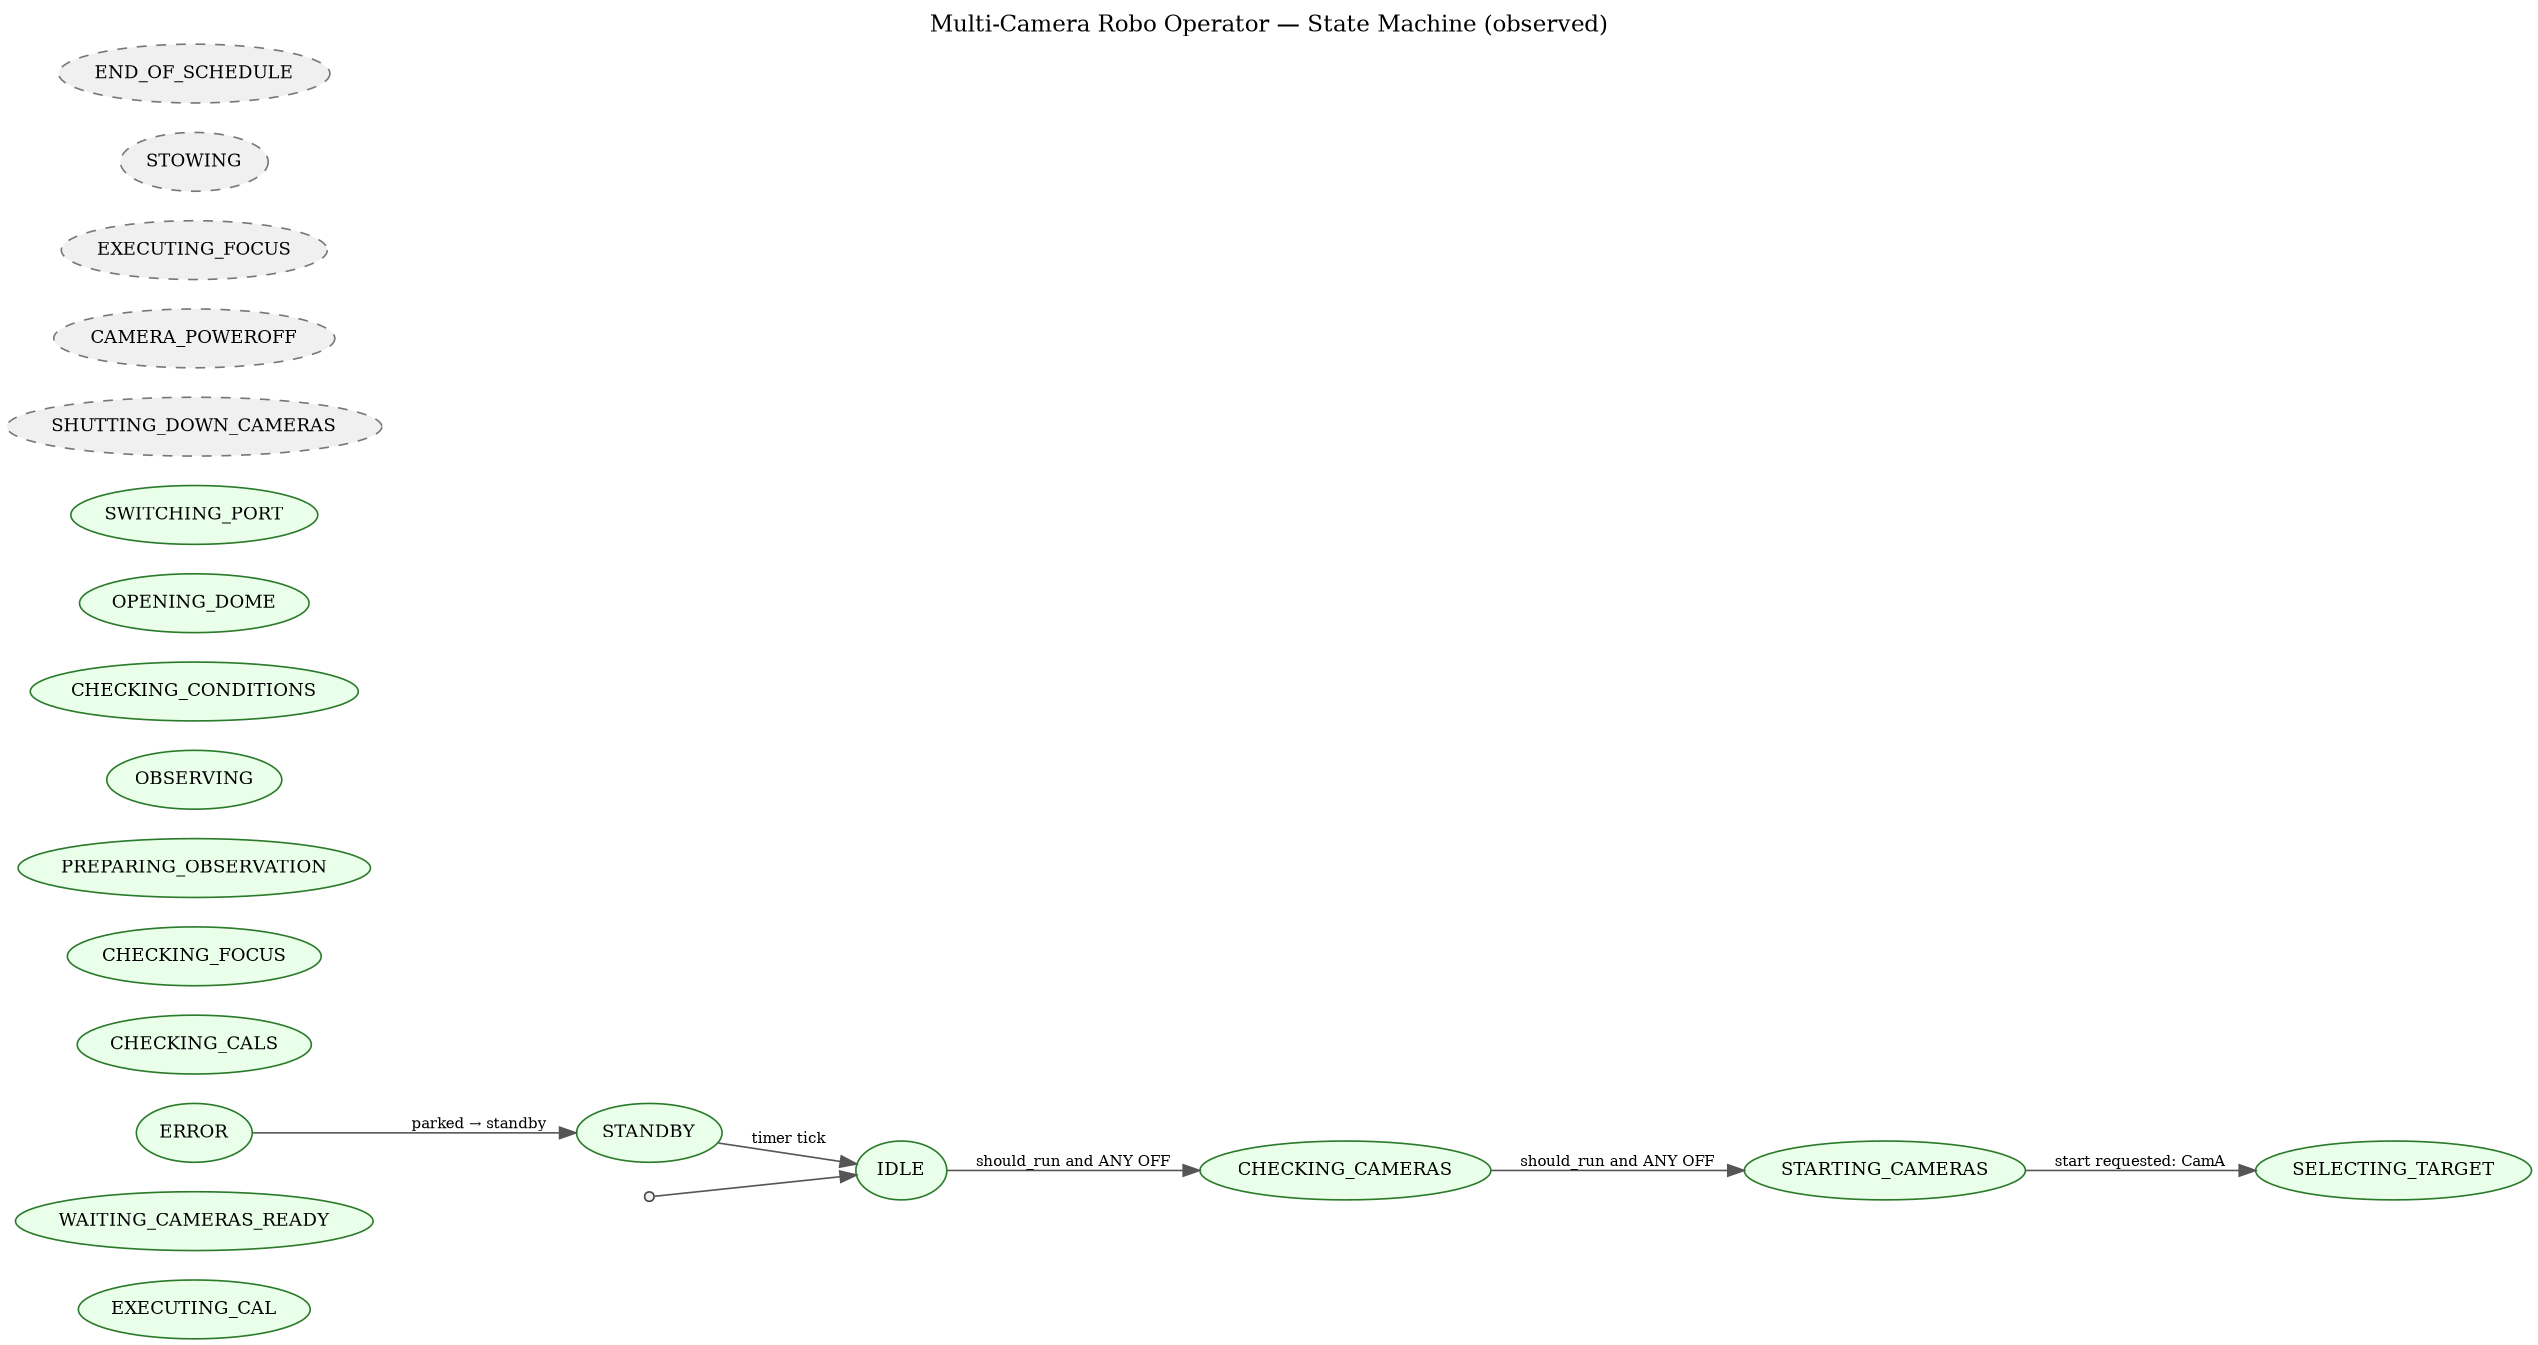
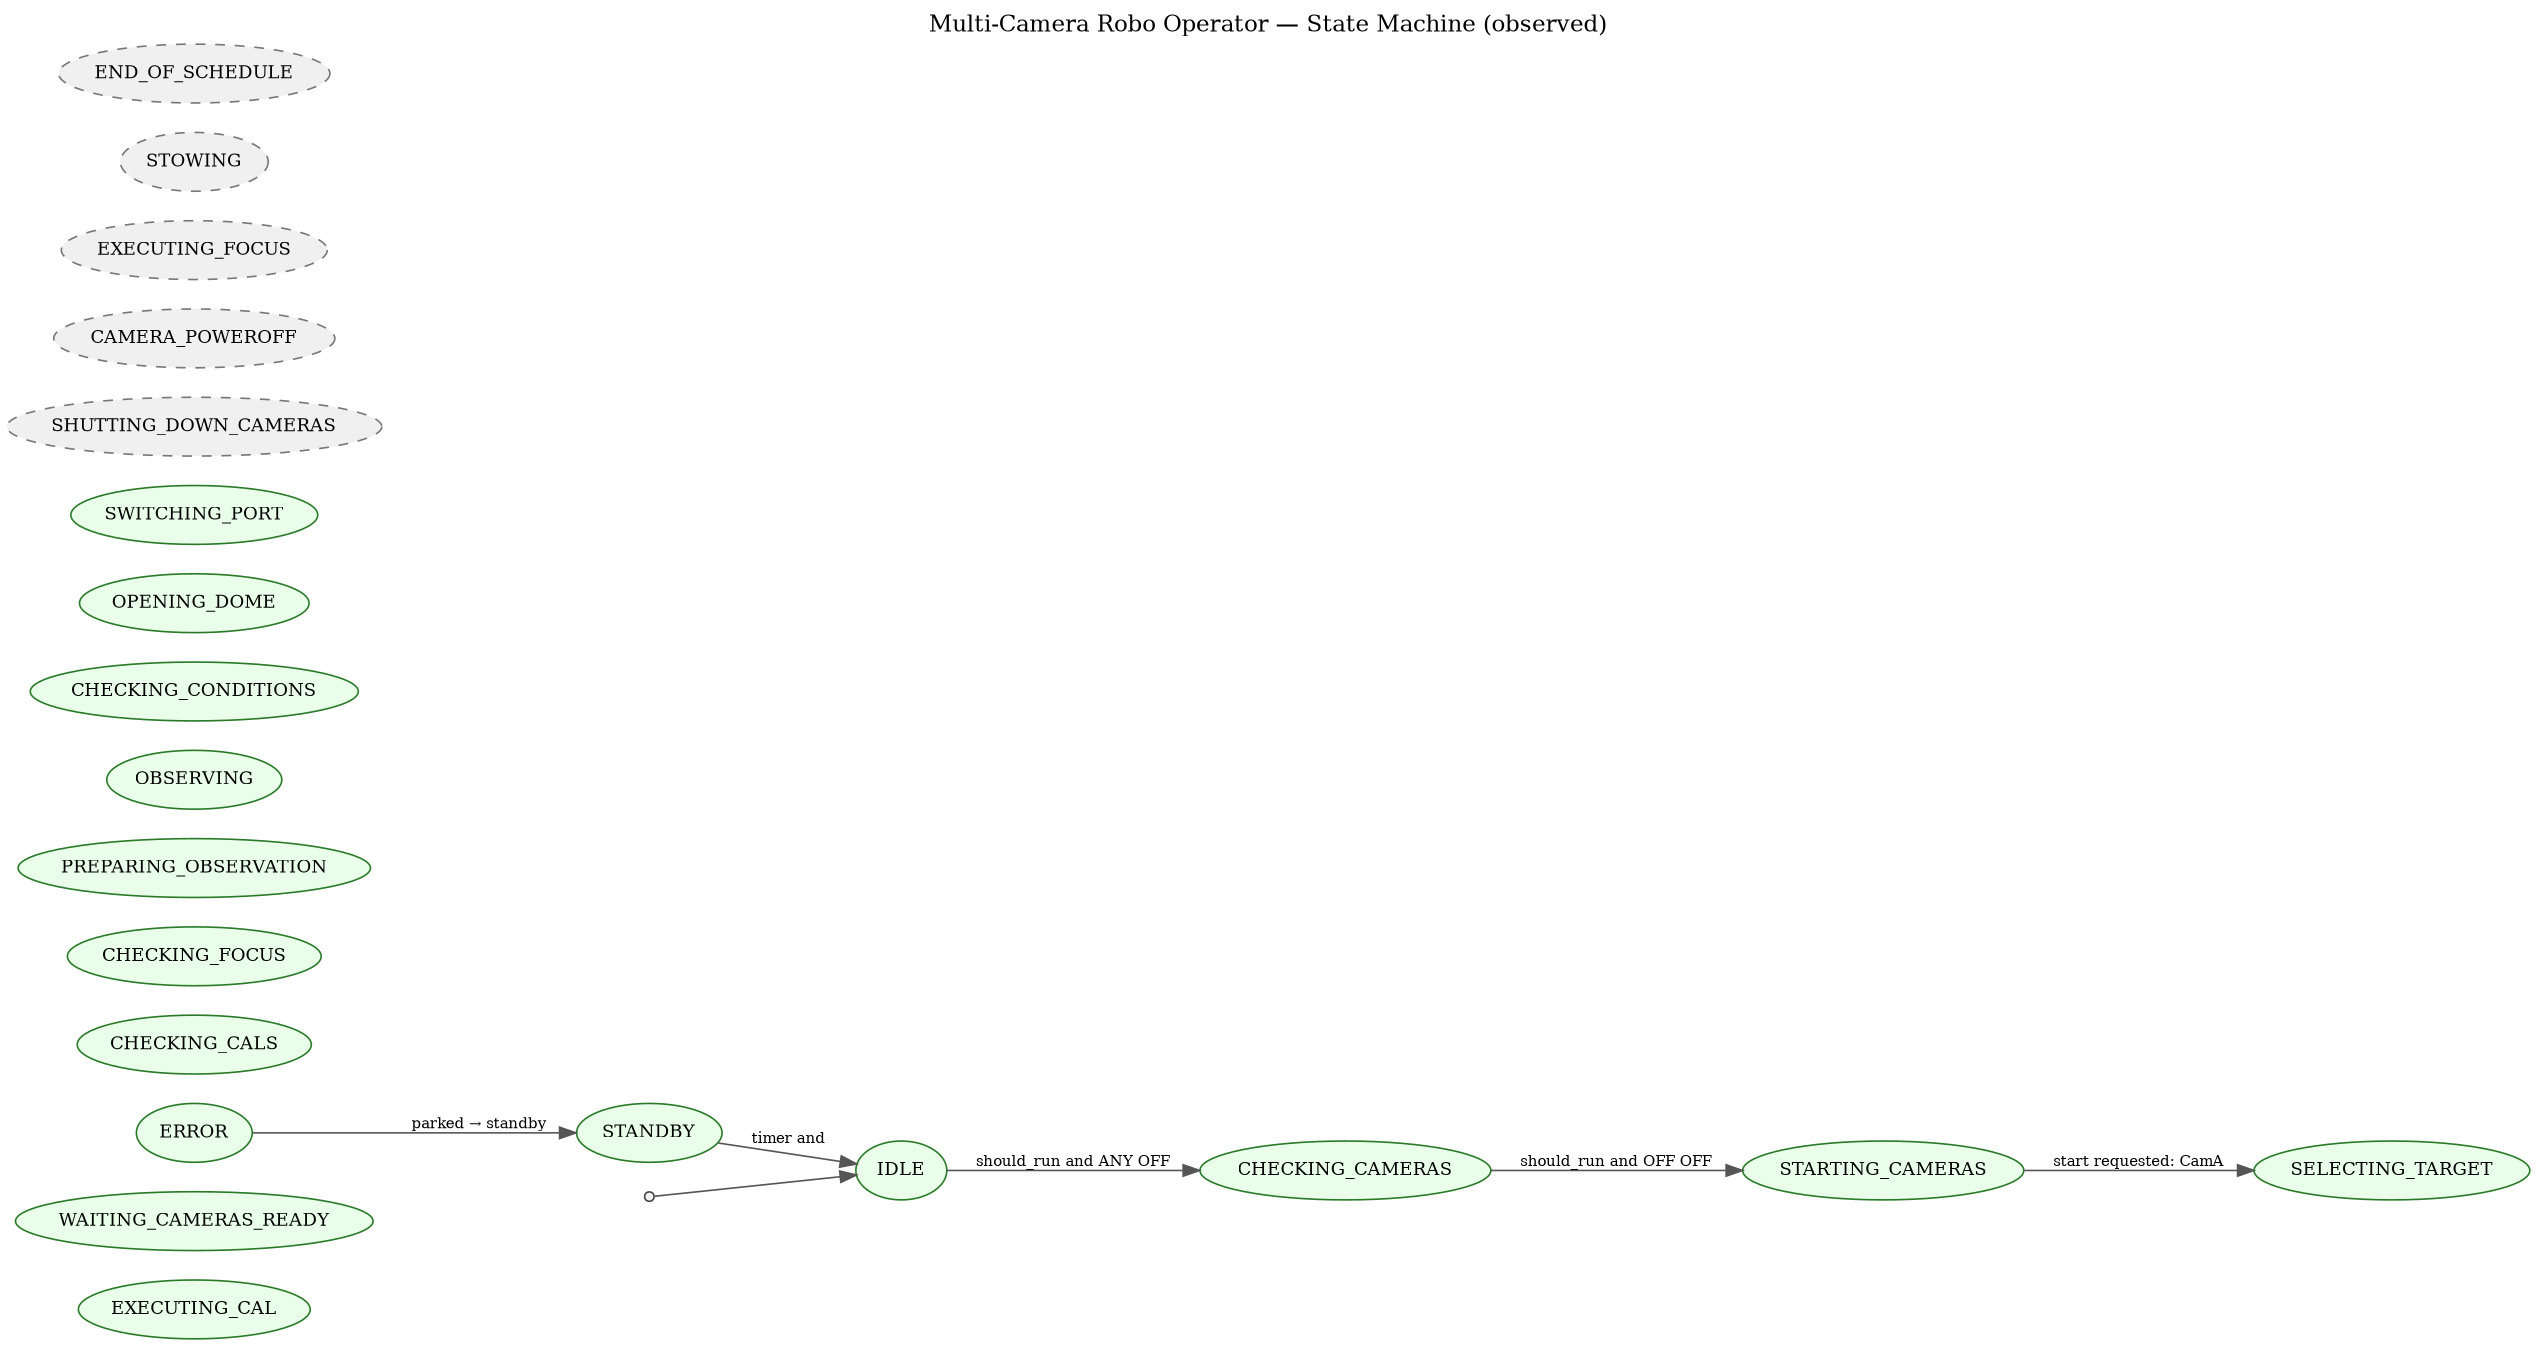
  digraph {
    label="Multi-Camera Robo Operator — State Machine (observed)"
    labelloc=t
    rankdir=LR
    node [color="#2a7a2a" fillcolor="#eaffea" fontsize=11 shape=ellipse style=filled]
    edge [color="#555555" fontsize=9]
    EXECUTING_CAL
    WAITING_CAMERAS_READY
    ERROR
    STANDBY
    IDLE
    CHECKING_CAMERAS
    STARTING_CAMERAS
    SELECTING_TARGET
    CHECKING_CALS
    CHECKING_FOCUS
    PREPARING_OBSERVATION
    OBSERVING
    CHECKING_CONDITIONS
    OPENING_DOME
    SWITCHING_PORT
    SHUTTING_DOWN_CAMERAS [color="#777777" fillcolor="#f0f0f0" style="dashed,filled"]
    CAMERA_POWEROFF [color="#777777" fillcolor="#f0f0f0" style="dashed,filled"]
    EXECUTING_FOCUS [color="#777777" fillcolor="#f0f0f0" style="dashed,filled"]
    STOWING [color="#777777" fillcolor="#f0f0f0" style="dashed,filled"]
    END_OF_SCHEDULE [color="#777777" fillcolor="#f0f0f0" style="dashed,filled"]
    start [color="#444444" fillcolor="#f0f0f0" shape=point style="dashed,filled" width=0.08]
    ERROR -> STANDBY [label="parked → standby"]
-   STANDBY -> IDLE [label="timer tick"]
+   STANDBY -> IDLE [label="timer and"]
    IDLE -> CHECKING_CAMERAS [label="should_run and ANY OFF"]
-   CHECKING_CAMERAS -> STARTING_CAMERAS [label="should_run and ANY OFF"]
+   CHECKING_CAMERAS -> STARTING_CAMERAS [label="should_run and OFF OFF"]
    STARTING_CAMERAS -> SELECTING_TARGET [label="start requested: CamA"]
    start -> IDLE
  }
